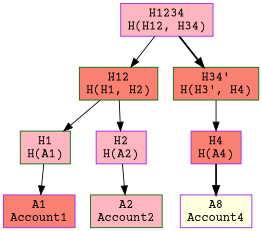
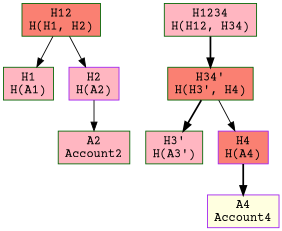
  digraph {
    fontname="Courier Prime"
    splines=line
    node [color=darkgreen fillcolor=lightpink fontname="Courier Prime" shape=rectangle style=filled]
    edge [fontname="Courier Prime" style=solid]
    n1 [label="H1\nH(A1)"]
-   n2 [color=purple fillcolor=salmon label="A1\nAccount1"]
    n3 [color=purple label="H2\nH(A2)"]
    n4 [label="A2\nAccount2"]
+   n5 [label="H3'\nH(A3')"]
    n6 [color=purple fillcolor=salmon label="H4\nH(A4)"]
-   n7 [color=purple fillcolor=lightyellow label="A8\nAccount4"]
+   n7 [color=purple fillcolor=lightyellow label="A4\nAccount4"]
    n8 [fillcolor=salmon label="H12\nH(H1, H2)"]
    n9 [fillcolor=salmon label="H34'\nH(H3', H4)"]
-   n10 [color=purple label="H1234\nH(H12, H34)"]
-   n1 -> n2
+   n10 [label="H1234\nH(H12, H34)"]
    n3 -> n4
    n6 -> n7 [style=bold]
    n8 -> n1
    n8 -> n3
+   n9 -> n5 [style=bold]
    n9 -> n6
-   n10 -> n8
    n10 -> n9 [style=bold]
  }
